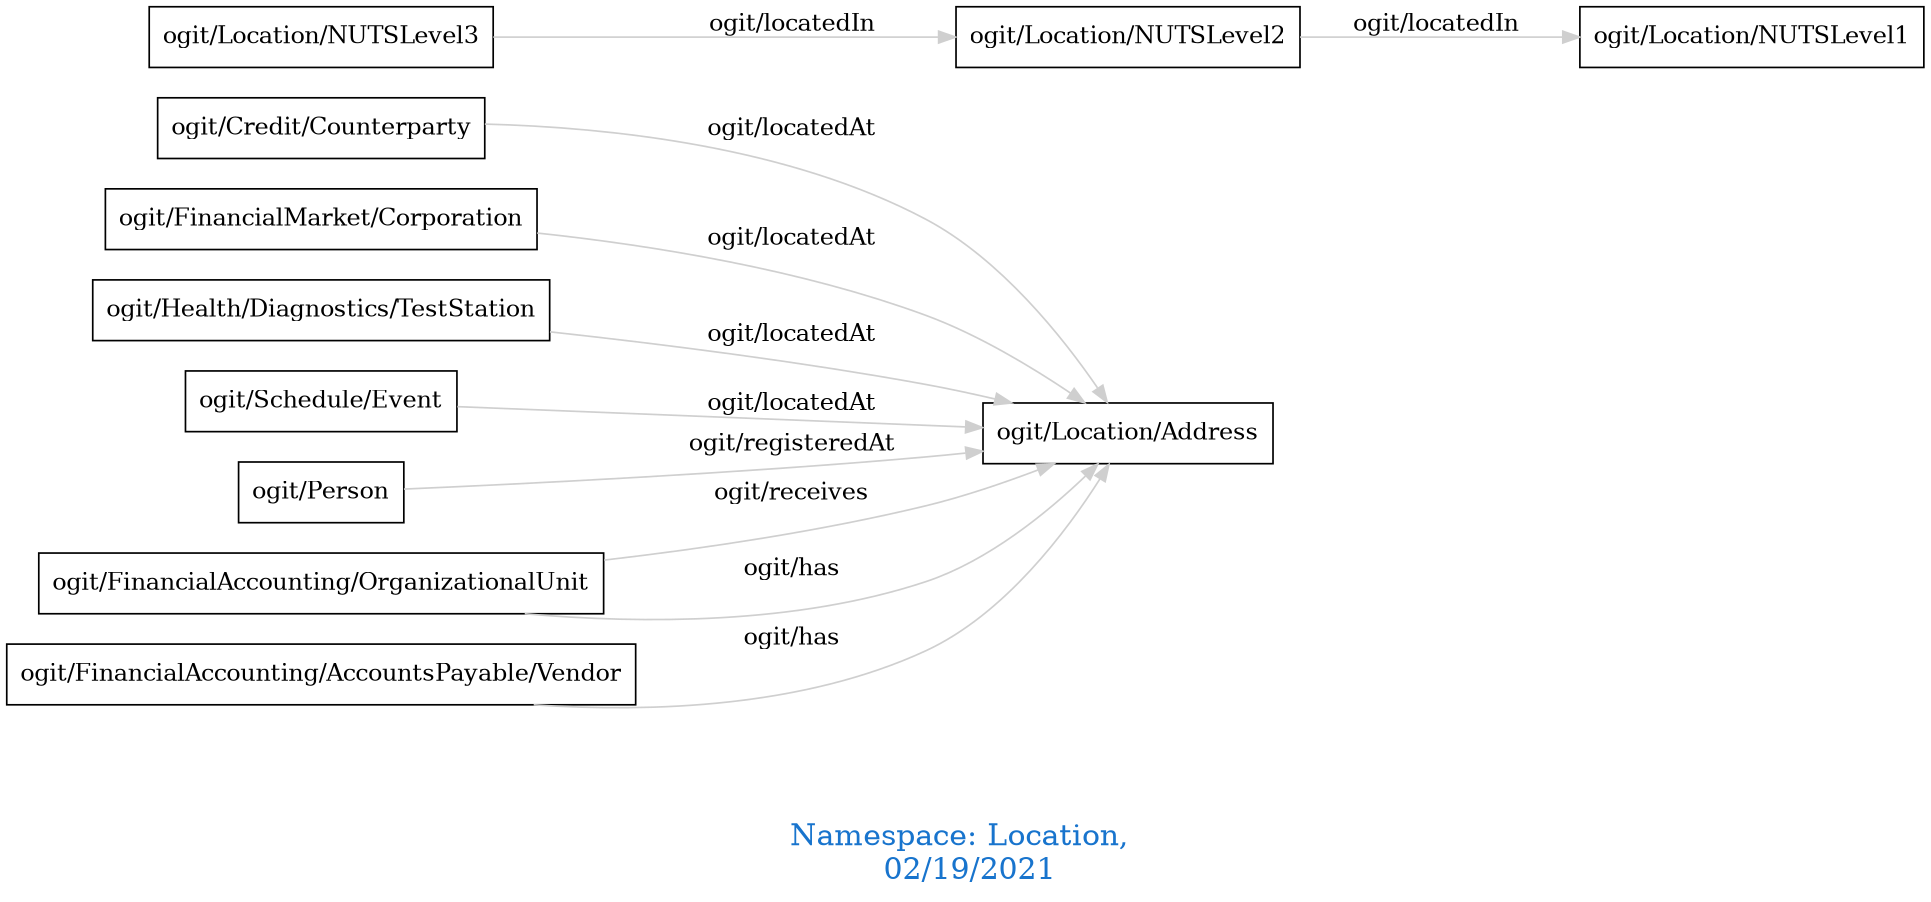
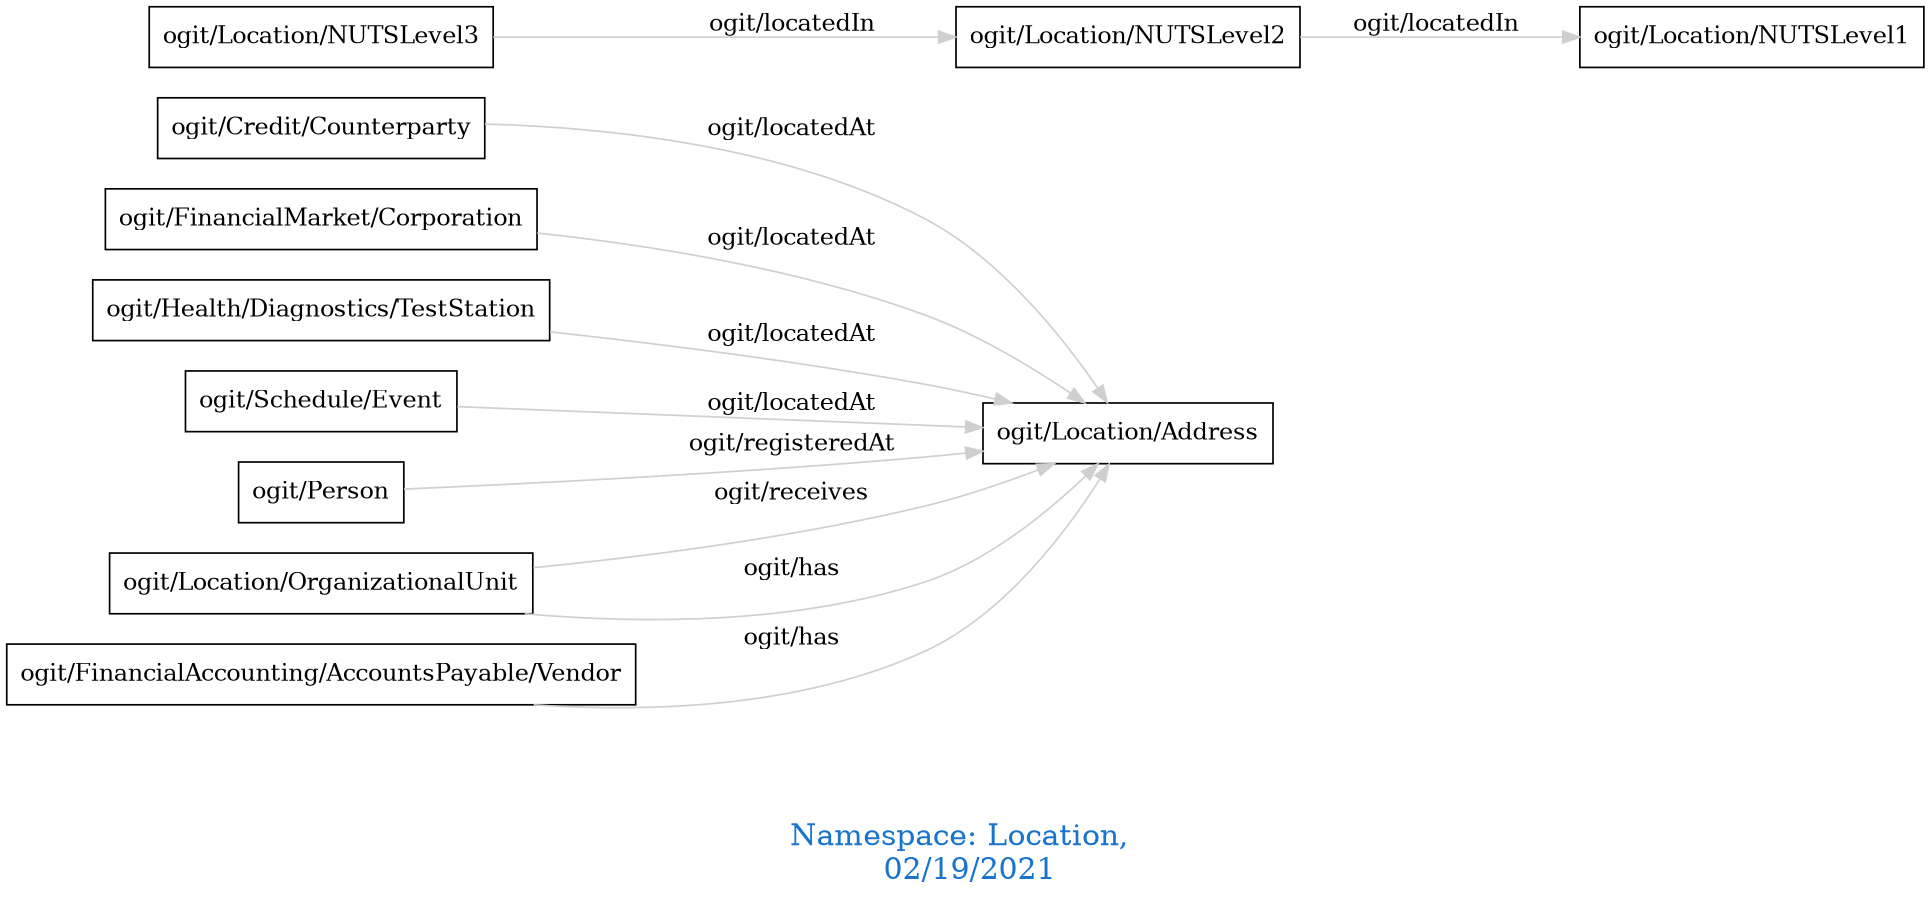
  digraph {
    fontcolor=dodgerblue3
    fontsize=18
    label="\n\n\nNamespace: Location, \n 02/19/2021"
    rankdir=LR
    node [shape=polygon]
    edge [color=gray81]
    "ogit/Credit/Counterparty"
    "ogit/Location/Address"
    "ogit/FinancialMarket/Corporation"
    "ogit/Health/Diagnostics/TestStation"
    "ogit/Schedule/Event"
    "ogit/Location/NUTSLevel2"
    "ogit/Location/NUTSLevel1"
    "ogit/Location/NUTSLevel3"
    "ogit/Person"
-   "ogit/FinancialAccounting/OrganizationalUnit"
+   "ogit/FinancialAccounting/OrganizationalUnit" [label="ogit/Location/OrganizationalUnit"]
    "ogit/FinancialAccounting/AccountsPayable/Vendor"
    "ogit/Credit/Counterparty" -> "ogit/Location/Address" [label="   ogit/locatedAt    "]
    "ogit/FinancialMarket/Corporation" -> "ogit/Location/Address" [label="   ogit/locatedAt    "]
    "ogit/Health/Diagnostics/TestStation" -> "ogit/Location/Address" [label="   ogit/locatedAt    "]
    "ogit/Schedule/Event" -> "ogit/Location/Address" [label="   ogit/locatedAt    "]
    "ogit/Location/NUTSLevel2" -> "ogit/Location/NUTSLevel1" [label="   ogit/locatedIn    "]
    "ogit/Location/NUTSLevel3" -> "ogit/Location/NUTSLevel2" [label="   ogit/locatedIn    "]
    "ogit/Person" -> "ogit/Location/Address" [label="   ogit/registeredAt    "]
    "ogit/FinancialAccounting/OrganizationalUnit" -> "ogit/Location/Address" [label="   ogit/receives    "]
    "ogit/FinancialAccounting/OrganizationalUnit" -> "ogit/Location/Address" [label="   ogit/has    "]
    "ogit/FinancialAccounting/AccountsPayable/Vendor" -> "ogit/Location/Address" [label="   ogit/has    "]
  }
